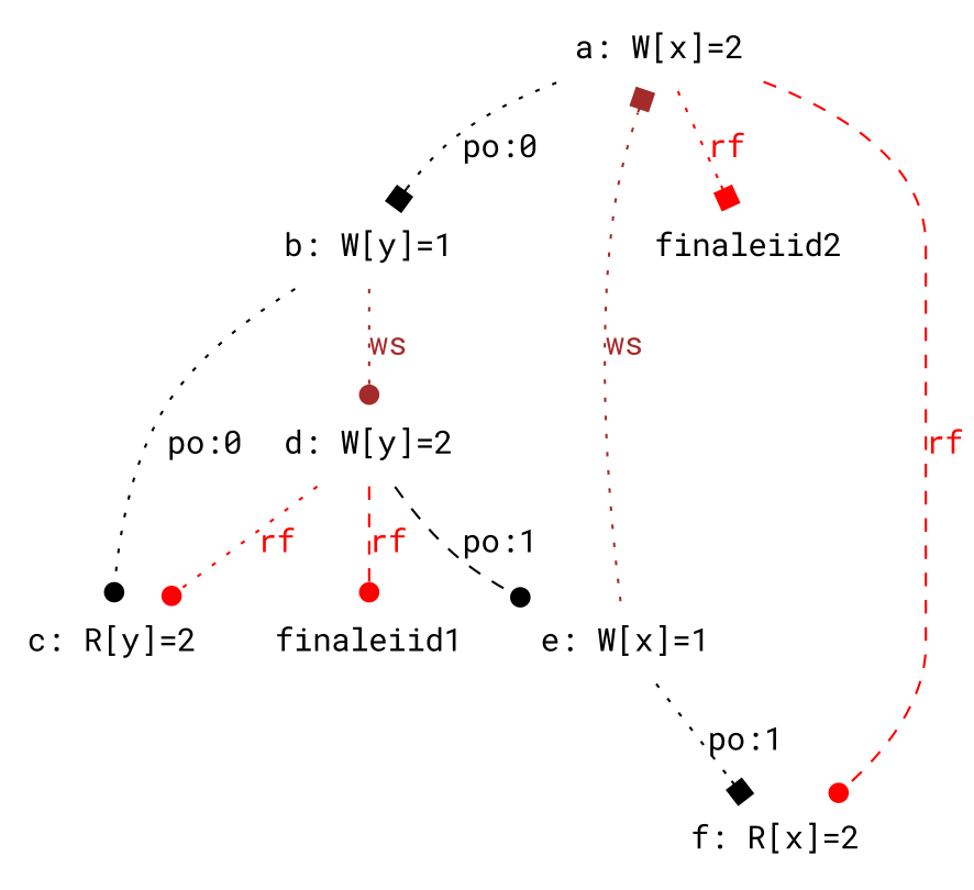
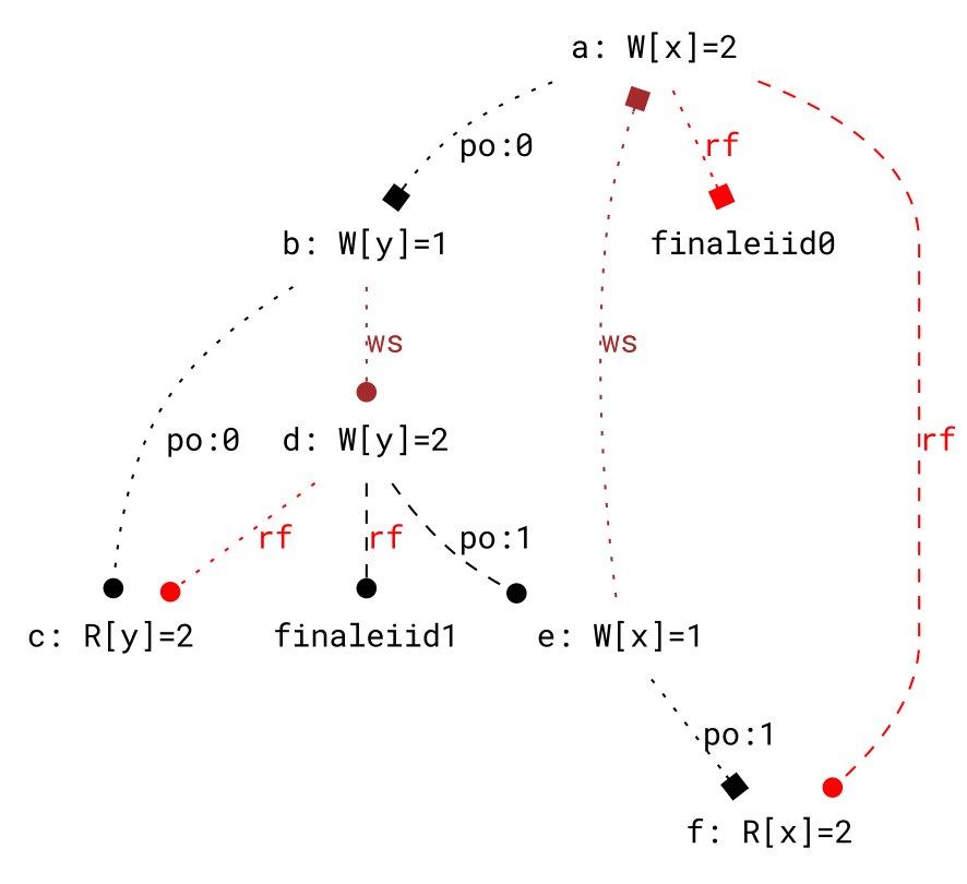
  digraph {
    fontname="Roboto Mono"
    splines=true
    node [color=blue fontname="Roboto Mono" rank=sink shape=plaintext]
    edge [arrowhead=dot fontname="Roboto Mono" style=dotted]
    n1 [label="a: W[x]=2"]
    n2 [label="b: W[y]=1"]
    n3 [label="f: R[x]=2"]
-   finaleiid0 [shape=none label=finaleiid2 color="" rank=""]
+   finaleiid0 [shape=none color="" rank=""]
    n5 [label="c: R[y]=2"]
    n6 [label="d: W[y]=2"]
    n7 [color=black label="e: W[x]=1"]
    n8 [label=finaleiid1 shape=none color="" rank=""]
    n1 -> n2 [arrowhead=box label="po:0"]
    n1 -> n3 [color=red fontcolor=red label=rf style=dashed]
    n1 -> finaleiid0 [arrowhead=box color=red fontcolor=red label=rf]
    n2 -> n5 [label="po:0"]
    n2 -> n6 [color=brown fontcolor=brown label=ws]
    n6 -> n5 [color=red fontcolor=red label=rf]
    n6 -> n7 [label="po:1" style=dashed]
-   n6 -> n8 [color=red fontcolor=red label=rf style=dashed]
+   n6 -> n8 [color=black fontcolor=red label=rf style=dashed]
    n7 -> n1 [arrowhead=box color=brown fontcolor=brown label=ws]
    n7 -> n3 [arrowhead=box label="po:1"]
  }
